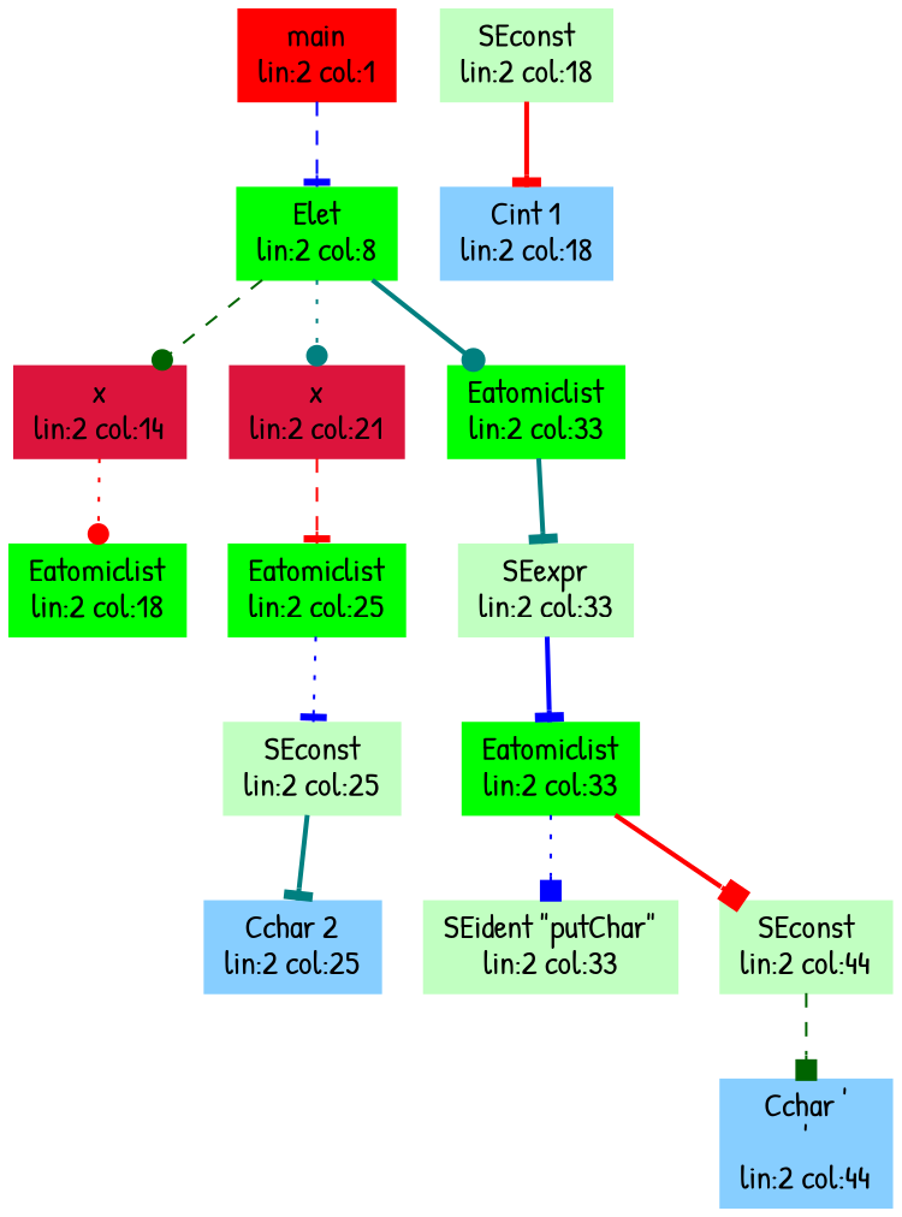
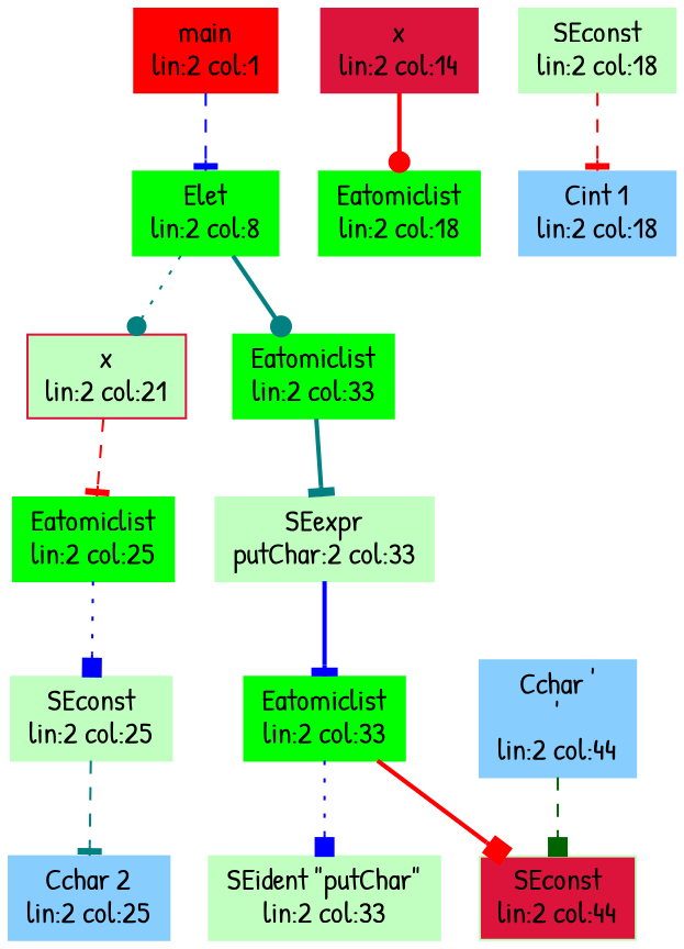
  digraph {
    fontname="Patrick Hand"
    node [color=green fontname="Patrick Hand" shape=box style=filled]
    edge [arrowhead=tee color=blue fontname="Patrick Hand" style=bold]
    n1 [color=red label="main\nlin:2 col:1"]
    n2 [label="Elet\nlin:2 col:8"]
    n3 [color=crimson label="x\nlin:2 col:14"]
-   n4 [color=crimson label="x\nlin:2 col:21"]
+   n4 [color=crimson label="x\nlin:2 col:21" fillcolor=darkseagreen1]
    n5 [label="Eatomiclist\nlin:2 col:33"]
    n6 [label="Eatomiclist\nlin:2 col:18"]
    n7 [label="Eatomiclist\nlin:2 col:25"]
-   n8 [color=darkseagreen1 label="SEexpr\nlin:2 col:33"]
+   n8 [color=darkseagreen1 label="SEexpr\nputChar:2 col:33"]
    n9 [color=darkseagreen1 label="SEconst\nlin:2 col:18"]
    n10 [color=skyblue1 label="Cint 1\nlin:2 col:18"]
    n11 [color=darkseagreen1 label="SEconst\nlin:2 col:25"]
    n12 [color=skyblue1 label="Cchar 2\nlin:2 col:25"]
    n13 [label="Eatomiclist\nlin:2 col:33"]
    n14 [color=darkseagreen1 label="SEident \"putChar\"\nlin:2 col:33"]
-   n15 [color=darkseagreen1 label="SEconst\nlin:2 col:44"]
+   n15 [color=darkseagreen1 label="SEconst\nlin:2 col:44" fillcolor=crimson]
    n16 [color=skyblue1 label="Cchar '\n'\nlin:2 col:44"]
    n1 -> n2 [style=dashed]
-   n2 -> n3 [arrowhead=dot color=darkgreen style=dashed]
    n2 -> n4 [arrowhead=dot color=teal style=dotted]
    n2 -> n5 [arrowhead=dot color=teal]
-   n3 -> n6 [arrowhead=dot color=red style=dotted]
+   n3 -> n6 [arrowhead=dot color=red]
    n4 -> n7 [color=red style=dashed]
    n5 -> n8 [color=teal]
-   n7 -> n11 [style=dotted]
+   n7 -> n11 [arrowhead=box style=dotted]
    n8 -> n13
-   n9 -> n10 [color=red]
-   n11 -> n12 [color=teal]
+   n9 -> n10 [color=red style=dashed]
+   n11 -> n12 [color=teal style=dashed]
    n13 -> n14 [arrowhead=box style=dotted]
    n13 -> n15 [arrowhead=box color=red]
-   n15 -> n16 [arrowhead=box color=darkgreen style=dashed]
+   n16 -> n15 [arrowhead=box color=darkgreen style=dashed]
  }
